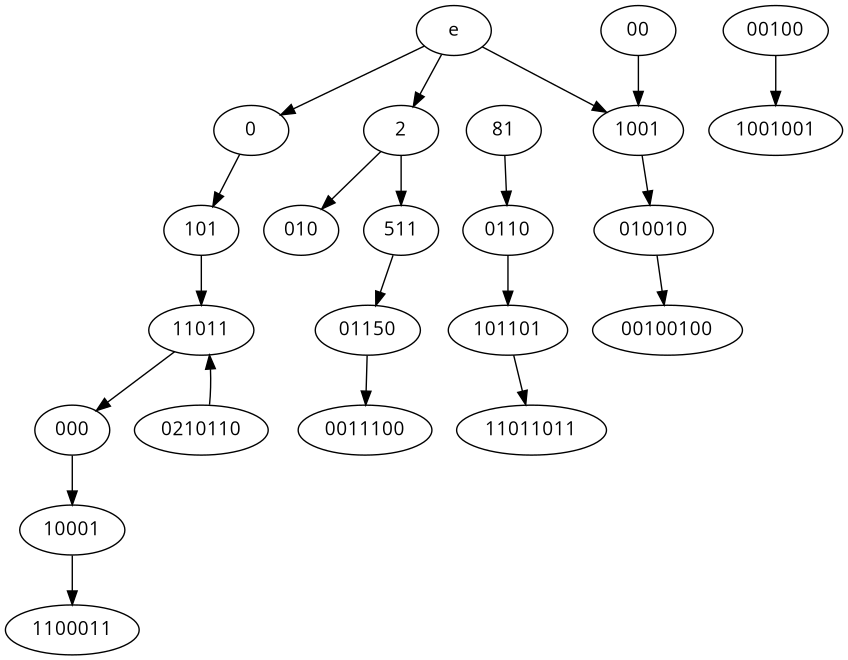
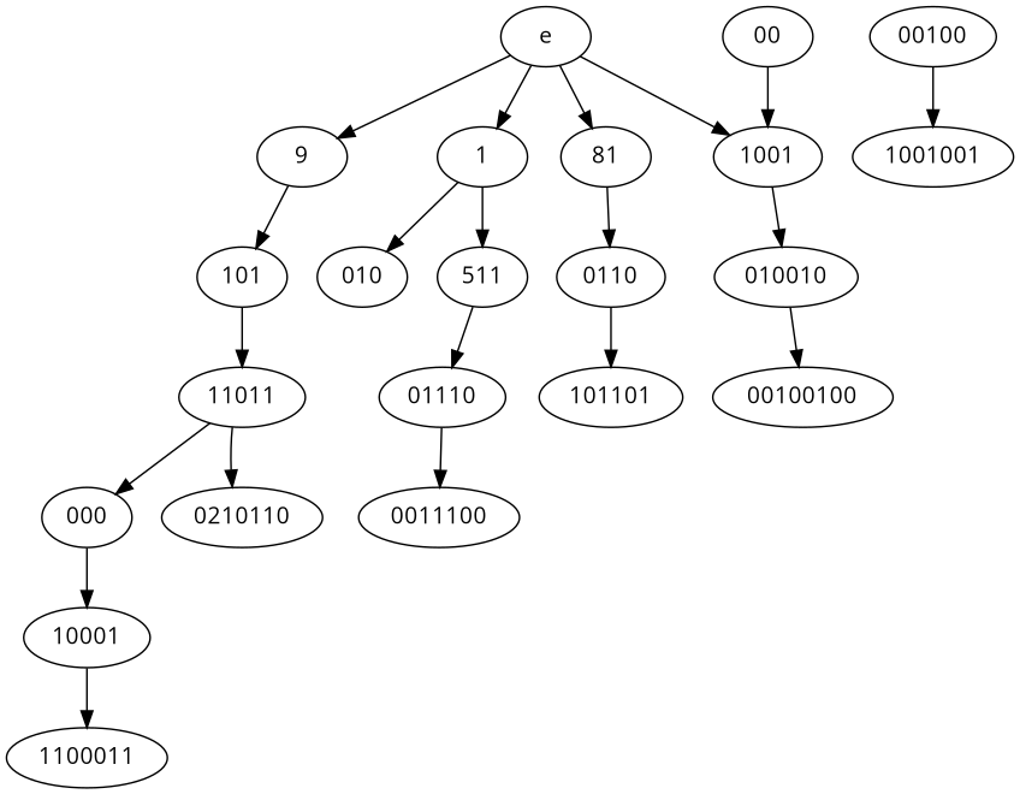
  digraph {
    fontname="Open Sans"
    node [fontname="Open Sans"]
    edge [fontname="Open Sans"]
    e
-   0
-   1 [label=2]
+   0 [label=9]
+   1
    n4 [label=81]
    1001
    101
    010
    n8 [label=511]
    00
    0110
    000
    10001
    11011
-   01110 [label=01150]
+   01110
    010010
    101101
    1100011
    n18 [label=0210110]
    00100
    1001001
    0011100
    00100100
-   11011011
    e -> 0
    e -> 1
+   e -> n4
    e -> 1001
    0 -> 101
    1 -> 010
    1 -> n8
    n4 -> 0110
    1001 -> 010010
    101 -> 11011
    n8 -> 01110
    00 -> 1001
    0110 -> 101101
    000 -> 10001
    10001 -> 1100011
    11011 -> 000
-   n18 -> 11011
+   11011 -> n18
    01110 -> 0011100
    010010 -> 00100100
-   101101 -> 11011011
    00100 -> 1001001
  }
